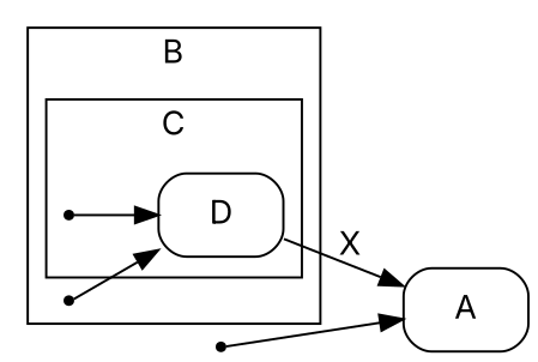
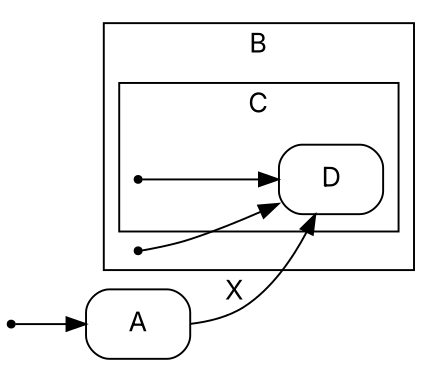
  digraph {
    compound=true
    rankdir=LR
    fontname=Inter
    node [shape=point fontname=Inter]
    edge [fontname=Inter]
    "cluster_C-init"
    n2 [label=D shape=Mrecord]
    "cluster_B-init"
    n4 [label=A shape=Mrecord]
    init
    subgraph cluster_1 {
      label=B
      "cluster_B-init"
      subgraph cluster_2 {
        label=C
        "cluster_C-init"
        n2
      }
    }
    "cluster_C-init" -> n2
    "cluster_B-init" -> n2
-   n2 -> n4 [label=X]
+   n4 -> n2 [label=X]
    init -> n4
  }
